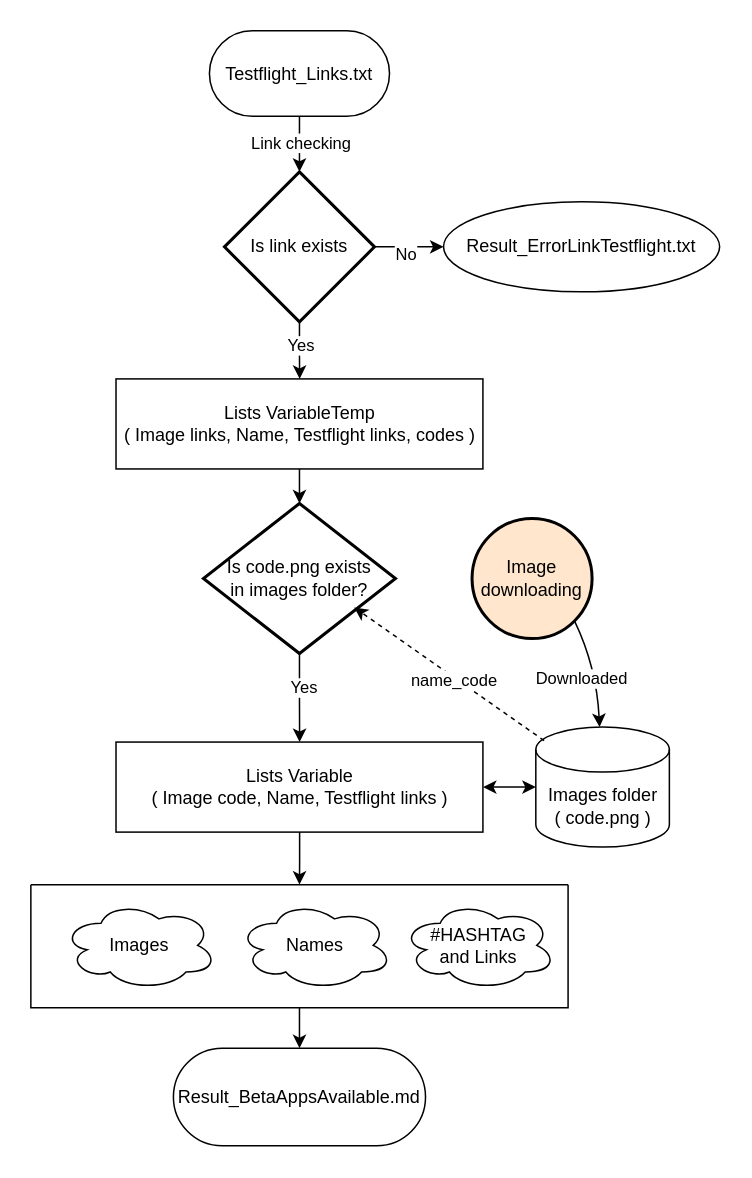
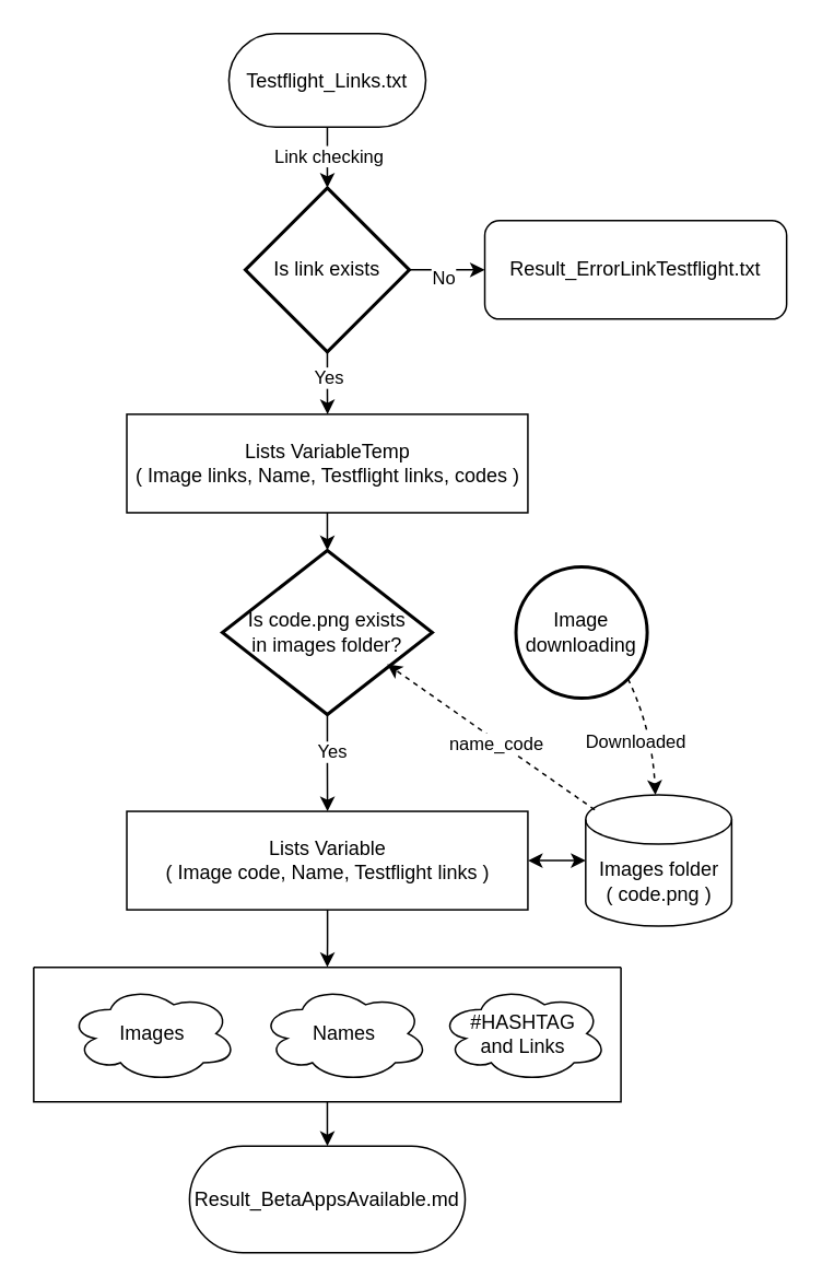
  <mxCell id="0" />
  <mxCell id="1" parent="0" />
  <mxCell id="2" value="" style="edgeStyle=orthogonalEdgeStyle;rounded=0;orthogonalLoop=1;jettySize=auto;html=1;" parent="1" source="4" target="15" edge="1"><mxGeometry relative="1" as="geometry" /></mxCell>
  <mxCell id="3" value="Link checking" style="edgeLabel;html=1;align=center;verticalAlign=middle;resizable=0;points=[];" parent="2" vertex="1" connectable="0"><mxGeometry x="-0.355" relative="1" as="geometry"><mxPoint y="3" as="offset" /></mxGeometry></mxCell>
  <mxCell id="4" value="Testflight_Links.txt" style="html=1;dashed=0;whiteSpace=wrap;shape=mxgraph.dfd.start" parent="1" vertex="1"><mxGeometry x="139" y="20" width="120" height="57" as="geometry" /></mxCell>
  <mxCell id="5" value="Result_BetaAppsAvailable.md" style="html=1;dashed=0;whiteSpace=wrap;shape=mxgraph.dfd.start" parent="1" vertex="1"><mxGeometry x="115" y="698" width="168" height="65" as="geometry" /></mxCell>
  <mxCell id="6" value="" style="swimlane;startSize=0;" parent="1" vertex="1"><mxGeometry x="20" y="589" width="358" height="82" as="geometry"><mxRectangle x="227" y="512" width="50" height="44" as="alternateBounds" /></mxGeometry></mxCell>
  <mxCell id="7" value="" style="group" parent="6" vertex="1" connectable="0"><mxGeometry x="21" y="11" width="329" height="59" as="geometry" /></mxCell>
  <mxCell id="8" value="Images" style="ellipse;shape=cloud;whiteSpace=wrap;html=1;" parent="7" vertex="1"><mxGeometry width="103" height="59" as="geometry" /></mxCell>
  <mxCell id="9" value="Names" style="ellipse;shape=cloud;whiteSpace=wrap;html=1;" parent="7" vertex="1"><mxGeometry x="117" width="103" height="59" as="geometry" /></mxCell>
  <mxCell id="10" value="#HASHTAG&lt;br&gt;and Links" style="ellipse;shape=cloud;whiteSpace=wrap;html=1;" parent="7" vertex="1"><mxGeometry x="226" width="103" height="59" as="geometry" /></mxCell>
  <mxCell id="11" value="" style="endArrow=classic;html=1;rounded=0;exitX=0.5;exitY=1;exitDx=0;exitDy=0;entryX=0.5;entryY=0.5;entryDx=0;entryDy=-32.5;entryPerimeter=0;" parent="1" source="6" target="5" edge="1"><mxGeometry width="50" height="50" relative="1" as="geometry"><mxPoint x="186" y="547" as="sourcePoint" /><mxPoint x="236" y="497" as="targetPoint" /></mxGeometry></mxCell>
  <mxCell id="12" value="Lists VariableTemp&lt;br style=&quot;border-color: var(--border-color);&quot;&gt;( Image links, Name, Testflight links, codes )" style="rounded=0;whiteSpace=wrap;html=1;" parent="1" vertex="1"><mxGeometry x="76.75" y="252" width="244.5" height="60" as="geometry" /></mxCell>
  <mxCell id="13" value="" style="edgeStyle=orthogonalEdgeStyle;rounded=0;orthogonalLoop=1;jettySize=auto;html=1;" parent="1" source="15" target="12" edge="1"><mxGeometry relative="1" as="geometry" /></mxCell>
  <mxCell id="14" value="Yes" style="edgeLabel;html=1;align=center;verticalAlign=middle;resizable=0;points=[];" parent="13" vertex="1" connectable="0"><mxGeometry x="0.315" y="-1" relative="1" as="geometry"><mxPoint x="1" y="-9" as="offset" /></mxGeometry></mxCell>
  <mxCell id="15" value="Is link exists" style="strokeWidth=2;html=1;shape=mxgraph.flowchart.decision;whiteSpace=wrap;" parent="1" vertex="1"><mxGeometry x="149" y="114" width="100" height="100" as="geometry" /></mxCell>
- <mxCell id="16" value="Result_ErrorLinkTestflight.txt" style="ellipse;whiteSpace=wrap;html=1;" parent="1" vertex="1"><mxGeometry x="295" y="134" width="184" height="60" as="geometry" /></mxCell>
+ <mxCell id="16" value="Result_ErrorLinkTestflight.txt" style="rounded=1;whiteSpace=wrap;html=1;" parent="1" vertex="1"><mxGeometry x="295" y="134" width="184" height="60" as="geometry" /></mxCell>
  <mxCell id="17" value="" style="endArrow=classic;html=1;rounded=0;exitX=1;exitY=0.5;exitDx=0;exitDy=0;exitPerimeter=0;entryX=0;entryY=0.5;entryDx=0;entryDy=0;" parent="1" source="15" target="16" edge="1"><mxGeometry width="50" height="50" relative="1" as="geometry"><mxPoint x="195" y="393" as="sourcePoint" /><mxPoint x="245" y="343" as="targetPoint" /></mxGeometry></mxCell>
  <mxCell id="18" value="No" style="edgeLabel;html=1;align=center;verticalAlign=middle;resizable=0;points=[];" parent="17" vertex="1" connectable="0"><mxGeometry x="-0.143" y="-4" relative="1" as="geometry"><mxPoint as="offset" /></mxGeometry></mxCell>
  <mxCell id="19" value="Images folder&lt;br&gt;( code.png )" style="shape=cylinder3;whiteSpace=wrap;html=1;boundedLbl=1;backgroundOutline=1;size=15;" parent="1" vertex="1"><mxGeometry x="356.5" y="484" width="89" height="80" as="geometry" /></mxCell>
  <mxCell id="20" value="" style="edgeStyle=orthogonalEdgeStyle;rounded=0;orthogonalLoop=1;jettySize=auto;html=1;" parent="1" source="22" target="25" edge="1"><mxGeometry relative="1" as="geometry" /></mxCell>
  <mxCell id="21" value="Yes" style="edgeLabel;html=1;align=center;verticalAlign=middle;resizable=0;points=[];" parent="20" vertex="1" connectable="0"><mxGeometry x="-0.247" y="2" relative="1" as="geometry"><mxPoint as="offset" /></mxGeometry></mxCell>
  <mxCell id="22" value="Is code.png exists&lt;br&gt;in images folder?" style="strokeWidth=2;html=1;shape=mxgraph.flowchart.decision;whiteSpace=wrap;" parent="1" vertex="1"><mxGeometry x="135" y="335" width="128" height="100" as="geometry" /></mxCell>
  <mxCell id="23" value="" style="edgeStyle=orthogonalEdgeStyle;rounded=0;orthogonalLoop=1;jettySize=auto;html=1;exitX=0.5;exitY=1;exitDx=0;exitDy=0;entryX=0.5;entryY=0;entryDx=0;entryDy=0;entryPerimeter=0;" parent="1" source="12" target="22" edge="1"><mxGeometry relative="1" as="geometry"><mxPoint x="105.04" y="336" as="sourcePoint" /><mxPoint x="105.04" y="378" as="targetPoint" /><Array as="points"><mxPoint x="199" y="331" /><mxPoint x="199" y="331" /></Array></mxGeometry></mxCell>
  <mxCell id="24" style="edgeStyle=orthogonalEdgeStyle;rounded=0;orthogonalLoop=1;jettySize=auto;html=1;" parent="1" source="25" target="6" edge="1"><mxGeometry relative="1" as="geometry" /></mxCell>
  <mxCell id="25" value="Lists Variable&lt;br style=&quot;border-color: var(--border-color);&quot;&gt;( Image code, Name, Testflight links )" style="rounded=0;whiteSpace=wrap;html=1;" parent="1" vertex="1"><mxGeometry x="76.75" y="494" width="244.5" height="60" as="geometry" /></mxCell>
- <mxCell id="26" value="Image downloading" style="ellipse;whiteSpace=wrap;html=1;strokeWidth=2;fillColor=#ffe6cc;" parent="1" vertex="1"><mxGeometry x="314" y="345" width="80" height="80" as="geometry" /></mxCell>
- <mxCell id="27" value="" style="curved=1;endArrow=classic;html=1;rounded=0;exitX=1;exitY=1;exitDx=0;exitDy=0;" parent="1" source="26" target="19" edge="1"><mxGeometry width="50" height="50" relative="1" as="geometry"><mxPoint x="51" y="442" as="sourcePoint" /><mxPoint x="101" y="392" as="targetPoint" /><Array as="points"><mxPoint x="397" y="444" /></Array></mxGeometry></mxCell>
+ <mxCell id="26" value="Image downloading" style="ellipse;whiteSpace=wrap;html=1;strokeWidth=2;" parent="1" vertex="1"><mxGeometry x="314" y="345" width="80" height="80" as="geometry" /></mxCell>
+ <mxCell id="27" value="" style="curved=1;endArrow=classic;html=1;rounded=0;exitX=1;exitY=1;exitDx=0;exitDy=0;dashed=1;" parent="1" source="26" target="19" edge="1"><mxGeometry width="50" height="50" relative="1" as="geometry"><mxPoint x="51" y="442" as="sourcePoint" /><mxPoint x="101" y="392" as="targetPoint" /><Array as="points"><mxPoint x="397" y="444" /></Array></mxGeometry></mxCell>
  <mxCell id="28" value="Downloaded" style="edgeLabel;html=1;align=center;verticalAlign=middle;resizable=0;points=[];" parent="27" vertex="1" connectable="0"><mxGeometry x="0.093" y="-11" relative="1" as="geometry"><mxPoint as="offset" /></mxGeometry></mxCell>
  <mxCell id="29" value="" style="endArrow=classic;startArrow=classic;html=1;rounded=0;exitX=1;exitY=0.5;exitDx=0;exitDy=0;" parent="1" source="25" target="19" edge="1"><mxGeometry width="50" height="50" relative="1" as="geometry"><mxPoint x="51" y="442" as="sourcePoint" /><mxPoint x="101" y="392" as="targetPoint" /></mxGeometry></mxCell>
  <mxCell id="30" value="" style="endArrow=classic;html=1;rounded=0;exitX=0.062;exitY=0.113;exitDx=0;exitDy=0;exitPerimeter=0;entryX=0.785;entryY=0.693;entryDx=0;entryDy=0;entryPerimeter=0;dashed=1;" parent="1" source="19" target="22" edge="1"><mxGeometry width="50" height="50" relative="1" as="geometry"><mxPoint x="-103" y="410" as="sourcePoint" /><mxPoint x="-53" y="360" as="targetPoint" /></mxGeometry></mxCell>
  <mxCell id="31" value="name_code" style="edgeLabel;html=1;align=center;verticalAlign=middle;resizable=0;points=[];" parent="30" vertex="1" connectable="0"><mxGeometry x="-0.055" y="2" relative="1" as="geometry"><mxPoint as="offset" /></mxGeometry></mxCell>
